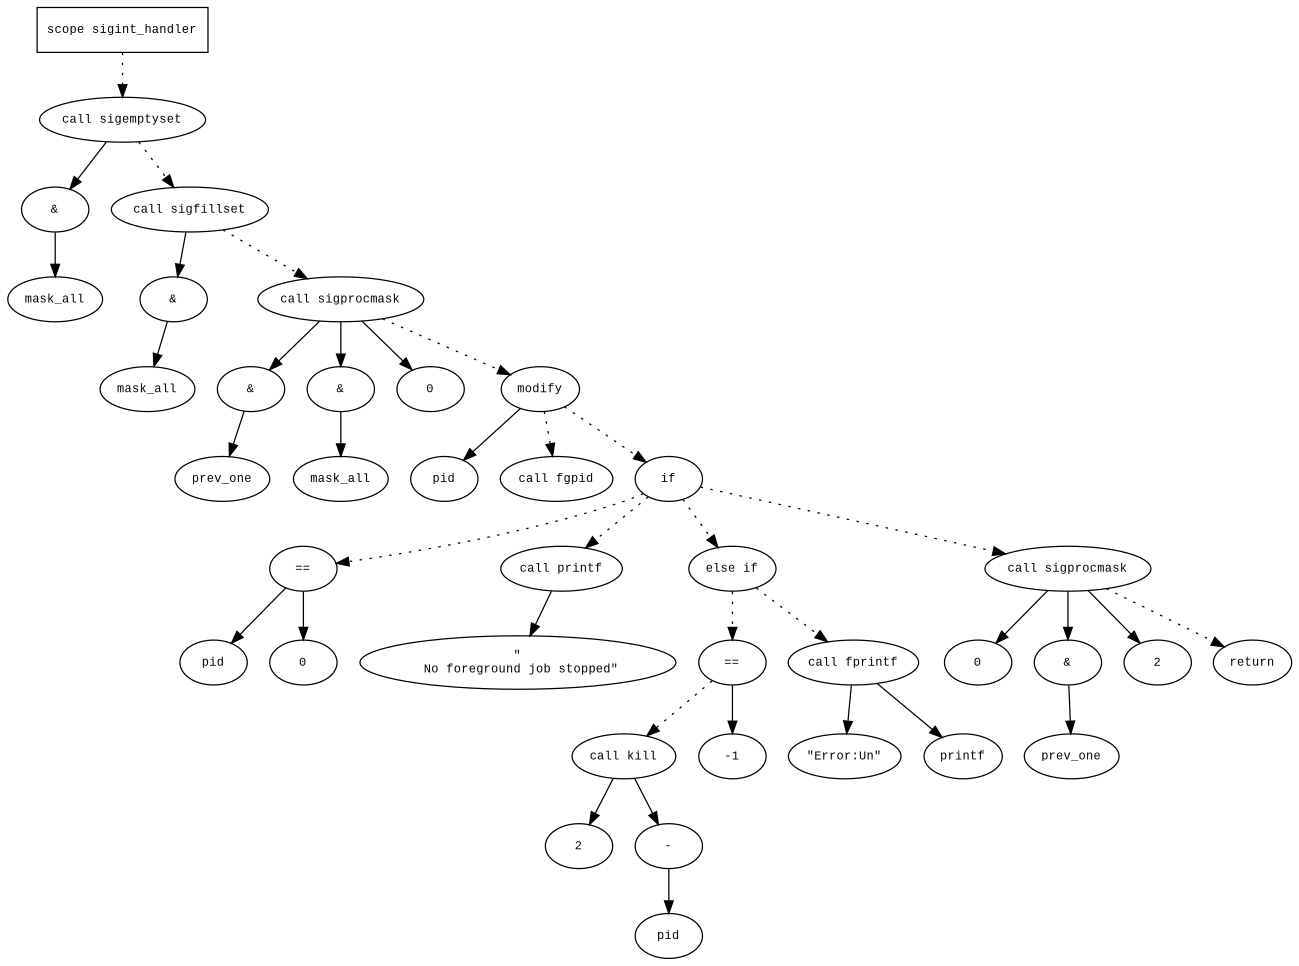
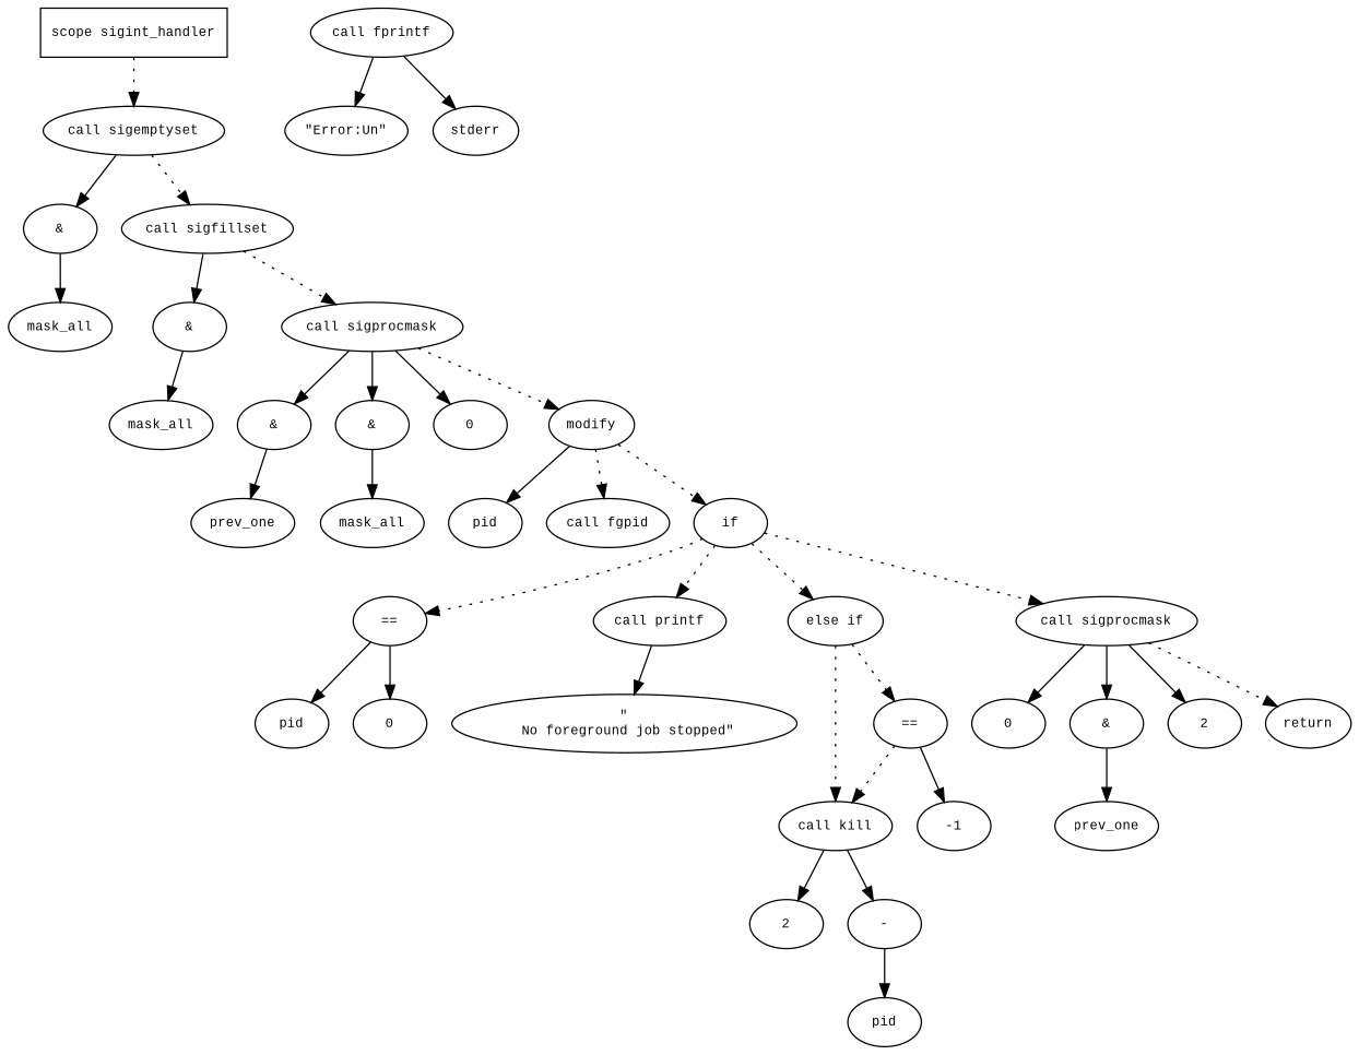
  digraph {
    fontname="Times New Roman"
    fontsize=10
    node [fontname="Courier New" fontsize=10 shape=ellipse]
    edge [fontname="Times New Roman" fontsize=10]
    n1 [label="scope sigint_handler" shape=box]
    n2 [label="call sigemptyset"]
    n3 [label="&"]
    n4 [label="call sigfillset"]
    n5 [label=mask_all]
    n6 [label="&"]
    n7 [label="call sigprocmask"]
    n8 [label=mask_all]
    n9 [label="&"]
    n10 [label="&"]
    n11 [label=0]
    n12 [label=modify]
    n13 [label=prev_one]
    n14 [label=mask_all]
    n15 [label=pid]
    n16 [label="call fgpid"]
    n17 [label=if]
    n18 [label="=="]
    n19 [label="call printf"]
    n20 [label="else if"]
    n21 [label="call sigprocmask"]
    n22 [label=pid]
    n23 [label=0]
    n24 [label="\"\n No foreground job stopped\""]
    n25 [label="=="]
    n26 [label="call fprintf"]
    n27 [label=0]
    n28 [label="&"]
    n29 [label=2]
    n30 [label=return]
    n31 [label="call kill"]
    n32 [label=-1]
    n33 [label="\"Error:Un\""]
-   n34 [label=printf]
+   n34 [label=stderr]
    n35 [label=2]
    n36 [label="-"]
    n37 [label=pid]
    n38 [label=prev_one]
    n1 -> n2 [style=dotted]
    n2 -> n3
    n2 -> n4 [style=dotted]
    n3 -> n5
    n4 -> n6
    n4 -> n7 [style=dotted]
    n6 -> n8
    n7 -> n9
    n7 -> n10
    n7 -> n11
    n7 -> n12 [style=dotted]
    n9 -> n13
    n10 -> n14
    n12 -> n15
    n12 -> n16 [style=dotted]
    n12 -> n17 [style=dotted]
    n17 -> n18 [style=dotted]
    n17 -> n19 [style=dotted]
    n17 -> n20 [style=dotted]
    n17 -> n21 [style=dotted]
    n18 -> n22
    n18 -> n23
    n19 -> n24
    n20 -> n25 [style=dotted]
-   n20 -> n26 [style=dotted]
+   n20 -> n31 [style=dotted]
    n21 -> n27
    n21 -> n28
    n21 -> n29
    n21 -> n30 [style=dotted]
    n25 -> n31 [style=dotted]
    n25 -> n32
    n26 -> n33
    n26 -> n34
    n28 -> n38
    n31 -> n35
    n31 -> n36
    n36 -> n37
  }
